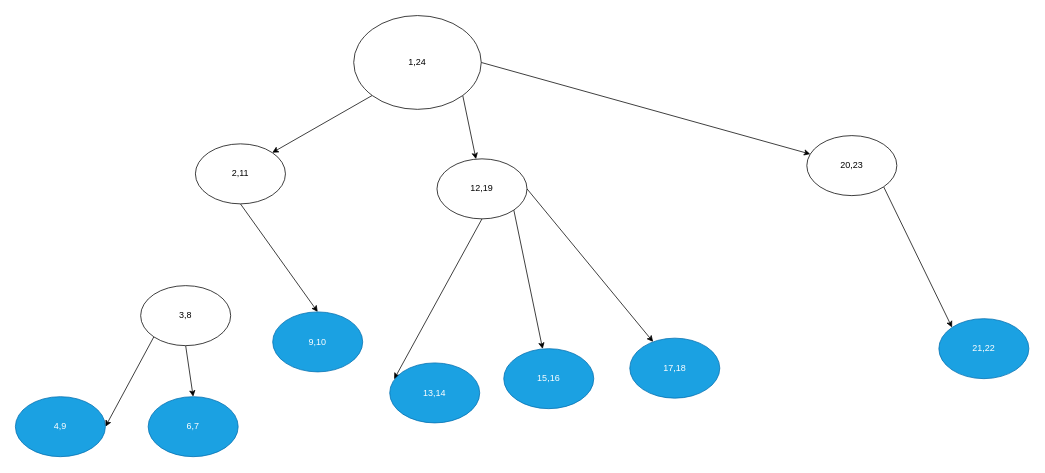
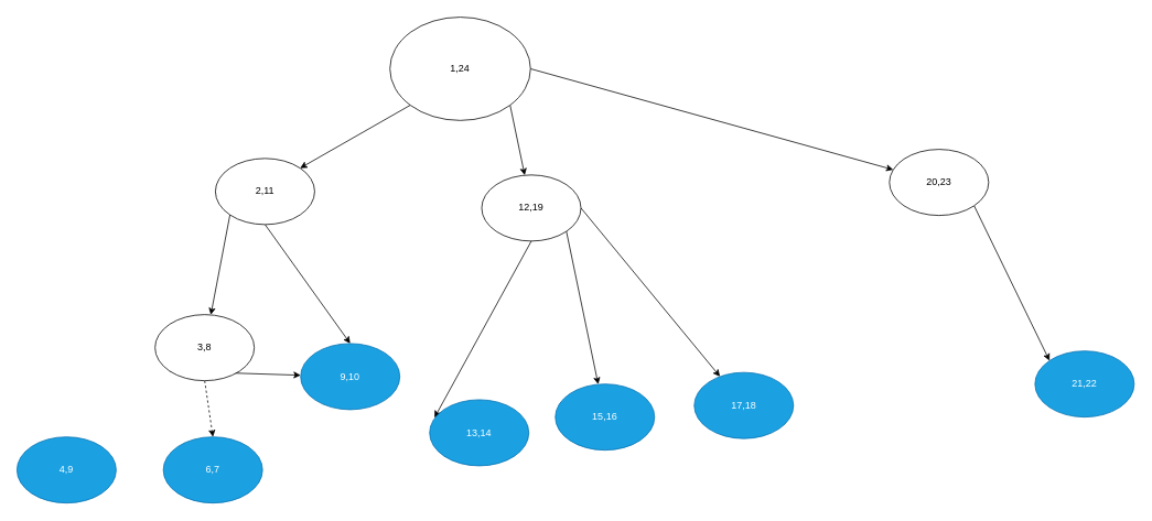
  <mxCell id="0" />
  <mxCell id="1" parent="0" />
  <mxCell id="2" style="edgeStyle=none;rounded=0;orthogonalLoop=1;jettySize=auto;html=1;exitX=0;exitY=1;exitDx=0;exitDy=0;entryX=1;entryY=0;entryDx=0;entryDy=0;" parent="1" source="5" target="8" edge="1"><mxGeometry relative="1" as="geometry" /></mxCell>
  <mxCell id="3" style="edgeStyle=none;rounded=0;orthogonalLoop=1;jettySize=auto;html=1;exitX=1;exitY=1;exitDx=0;exitDy=0;" parent="1" source="5" target="12" edge="1"><mxGeometry relative="1" as="geometry" /></mxCell>
  <mxCell id="4" style="edgeStyle=none;rounded=0;orthogonalLoop=1;jettySize=auto;html=1;exitX=1;exitY=0.5;exitDx=0;exitDy=0;" parent="1" source="5" target="14" edge="1"><mxGeometry relative="1" as="geometry" /></mxCell>
  <mxCell id="5" value="1,24" style="ellipse;whiteSpace=wrap;html=1;" parent="1" vertex="1"><mxGeometry x="471" y="20" width="170" height="125" as="geometry" /></mxCell>
+ <mxCell id="6" style="edgeStyle=none;rounded=0;orthogonalLoop=1;jettySize=auto;html=1;exitX=0;exitY=1;exitDx=0;exitDy=0;" parent="1" source="8" target="17" edge="1"><mxGeometry relative="1" as="geometry" /></mxCell>
  <mxCell id="7" style="edgeStyle=none;rounded=0;orthogonalLoop=1;jettySize=auto;html=1;exitX=0.5;exitY=1;exitDx=0;exitDy=0;entryX=0.5;entryY=0;entryDx=0;entryDy=0;" parent="1" source="8" target="18" edge="1"><mxGeometry relative="1" as="geometry" /></mxCell>
  <mxCell id="8" value="2,11" style="ellipse;whiteSpace=wrap;html=1;" parent="1" vertex="1"><mxGeometry x="260" y="191" width="120" height="80" as="geometry" /></mxCell>
  <mxCell id="9" style="edgeStyle=none;rounded=0;orthogonalLoop=1;jettySize=auto;html=1;exitX=0.5;exitY=1;exitDx=0;exitDy=0;entryX=0.049;entryY=0.272;entryDx=0;entryDy=0;entryPerimeter=0;" parent="1" source="12" target="19" edge="1"><mxGeometry relative="1" as="geometry" /></mxCell>
  <mxCell id="10" style="edgeStyle=none;rounded=0;orthogonalLoop=1;jettySize=auto;html=1;exitX=1;exitY=1;exitDx=0;exitDy=0;" parent="1" source="12" target="20" edge="1"><mxGeometry relative="1" as="geometry" /></mxCell>
  <mxCell id="11" style="edgeStyle=none;rounded=0;orthogonalLoop=1;jettySize=auto;html=1;exitX=1;exitY=0.5;exitDx=0;exitDy=0;" parent="1" source="12" target="21" edge="1"><mxGeometry relative="1" as="geometry" /></mxCell>
  <mxCell id="12" value="12,19" style="ellipse;whiteSpace=wrap;html=1;" parent="1" vertex="1"><mxGeometry x="582" y="211" width="120" height="80" as="geometry" /></mxCell>
  <mxCell id="13" style="edgeStyle=none;rounded=0;orthogonalLoop=1;jettySize=auto;html=1;exitX=1;exitY=1;exitDx=0;exitDy=0;entryX=0;entryY=0;entryDx=0;entryDy=0;" parent="1" source="14" target="22" edge="1"><mxGeometry relative="1" as="geometry" /></mxCell>
  <mxCell id="14" value="20,23" style="ellipse;whiteSpace=wrap;html=1;" parent="1" vertex="1"><mxGeometry x="1075" y="180" width="120" height="80" as="geometry" /></mxCell>
- <mxCell id="15" style="edgeStyle=none;rounded=0;orthogonalLoop=1;jettySize=auto;html=1;exitX=0;exitY=1;exitDx=0;exitDy=0;entryX=1;entryY=0.5;entryDx=0;entryDy=0;" parent="1" source="17" target="23" edge="1"><mxGeometry relative="1" as="geometry" /></mxCell>
- <mxCell id="16" style="edgeStyle=none;rounded=0;orthogonalLoop=1;jettySize=auto;html=1;exitX=0.5;exitY=1;exitDx=0;exitDy=0;entryX=0.5;entryY=0;entryDx=0;entryDy=0;" parent="1" source="17" target="24" edge="1"><mxGeometry relative="1" as="geometry" /></mxCell>
+ <mxCell id="15" style="edgeStyle=none;rounded=0;orthogonalLoop=1;jettySize=auto;html=1;exitX=0;exitY=1;exitDx=0;exitDy=0;" parent="1" source="17" target="18" edge="1"><mxGeometry relative="1" as="geometry" /></mxCell>
+ <mxCell id="16" style="edgeStyle=none;rounded=0;orthogonalLoop=1;jettySize=auto;html=1;exitX=0.5;exitY=1;exitDx=0;exitDy=0;entryX=0.5;entryY=0;entryDx=0;entryDy=0;dashed=1;" parent="1" source="17" target="24" edge="1"><mxGeometry relative="1" as="geometry" /></mxCell>
  <mxCell id="17" value="3,8" style="ellipse;whiteSpace=wrap;html=1;" parent="1" vertex="1"><mxGeometry x="187" y="380" width="120" height="80" as="geometry" /></mxCell>
  <mxCell id="18" value="9,10" style="ellipse;whiteSpace=wrap;html=1;fillColor=#1ba1e2;strokeColor=#006EAF;fontColor=#ffffff;" parent="1" vertex="1"><mxGeometry x="363" y="415" width="120" height="80" as="geometry" /></mxCell>
  <mxCell id="19" value="13,14" style="ellipse;whiteSpace=wrap;html=1;fillColor=#1ba1e2;strokeColor=#006EAF;fontColor=#ffffff;" parent="1" vertex="1"><mxGeometry x="519" y="483" width="120" height="80" as="geometry" /></mxCell>
  <mxCell id="20" value="15,16" style="ellipse;whiteSpace=wrap;html=1;fillColor=#1ba1e2;strokeColor=#006EAF;fontColor=#ffffff;" parent="1" vertex="1"><mxGeometry x="671" y="464" width="120" height="80" as="geometry" /></mxCell>
  <mxCell id="21" value="17,18" style="ellipse;whiteSpace=wrap;html=1;fillColor=#1ba1e2;strokeColor=#006EAF;fontColor=#ffffff;" parent="1" vertex="1"><mxGeometry x="839" y="450" width="120" height="80" as="geometry" /></mxCell>
  <mxCell id="22" value="21,22" style="ellipse;whiteSpace=wrap;html=1;fillColor=#1ba1e2;strokeColor=#006EAF;fontColor=#ffffff;" parent="1" vertex="1"><mxGeometry x="1251" y="424" width="120" height="80" as="geometry" /></mxCell>
  <mxCell id="23" value="4,9" style="ellipse;whiteSpace=wrap;html=1;fillColor=#1ba1e2;strokeColor=#006EAF;fontColor=#ffffff;" parent="1" vertex="1"><mxGeometry x="20" y="528" width="120" height="80" as="geometry" /></mxCell>
  <mxCell id="24" value="6,7" style="ellipse;whiteSpace=wrap;html=1;fillColor=#1ba1e2;strokeColor=#006EAF;fontColor=#ffffff;" parent="1" vertex="1"><mxGeometry x="197" y="528" width="120" height="80" as="geometry" /></mxCell>
